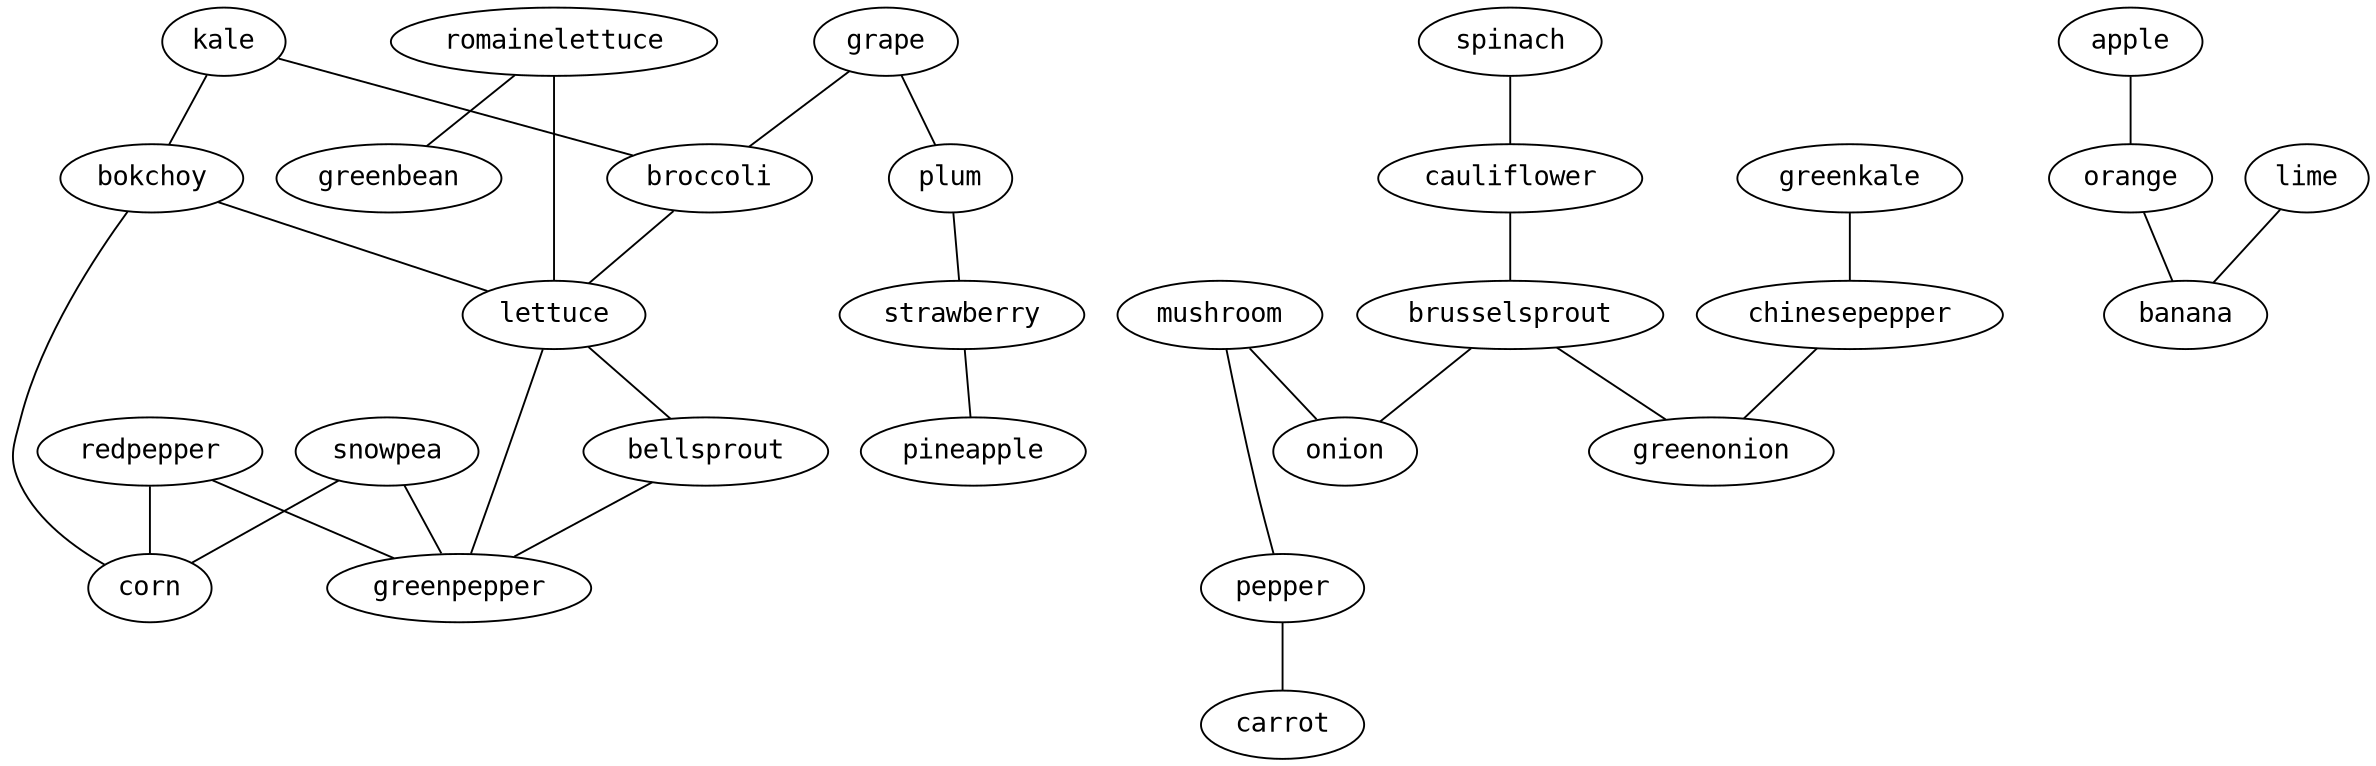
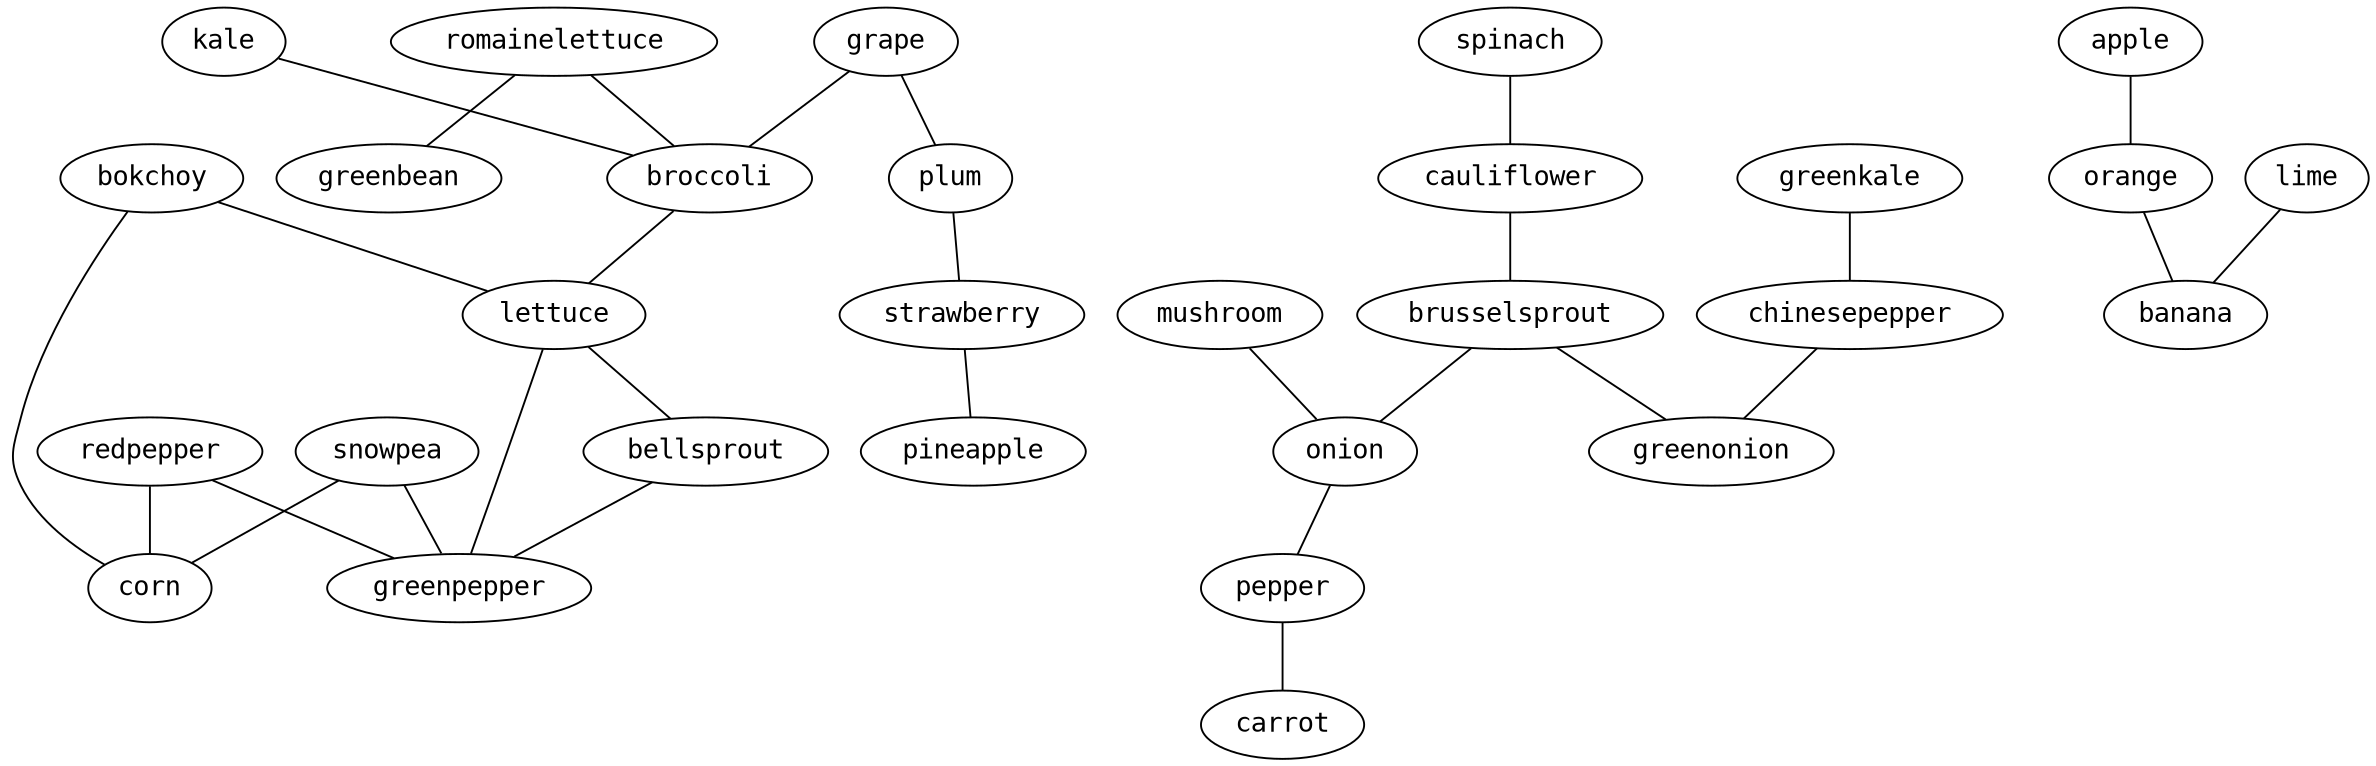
  strict graph {
    fontname="DejaVu Sans Mono"
    node [fontname="DejaVu Sans Mono"]
    edge [fontname="DejaVu Sans Mono" weight=1]
    redpepper
    greenpepper
    corn
    mushroom
    pepper
    onion
    kale
    bokchoy
    broccoli
    lettuce
    greenkale
    chinesepepper
    greenonion
    romainelettuce
    greenbean
    bellsprout
    apple
    orange
    banana
    lime
    carrot
    spinach
    cauliflower
    brusselsprout
    snowpea
    grape
    plum
    strawberry
    pineapple
    redpepper -- greenpepper
    redpepper -- corn
-   mushroom -- pepper
+   onion -- pepper
    mushroom -- onion
    pepper -- carrot
-   kale -- bokchoy
    kale -- broccoli
    bokchoy -- corn
    bokchoy -- lettuce
    broccoli -- lettuce
    lettuce -- greenpepper
    lettuce -- bellsprout
    greenkale -- chinesepepper
    chinesepepper -- greenonion
-   romainelettuce -- lettuce
+   romainelettuce -- broccoli
    romainelettuce -- greenbean
    bellsprout -- greenpepper
    apple -- orange
    orange -- banana
    lime -- banana
    spinach -- cauliflower
    cauliflower -- brusselsprout
    brusselsprout -- onion
    brusselsprout -- greenonion
    snowpea -- greenpepper
    snowpea -- corn
    grape -- broccoli
    grape -- plum
    plum -- strawberry
    strawberry -- pineapple
  }
